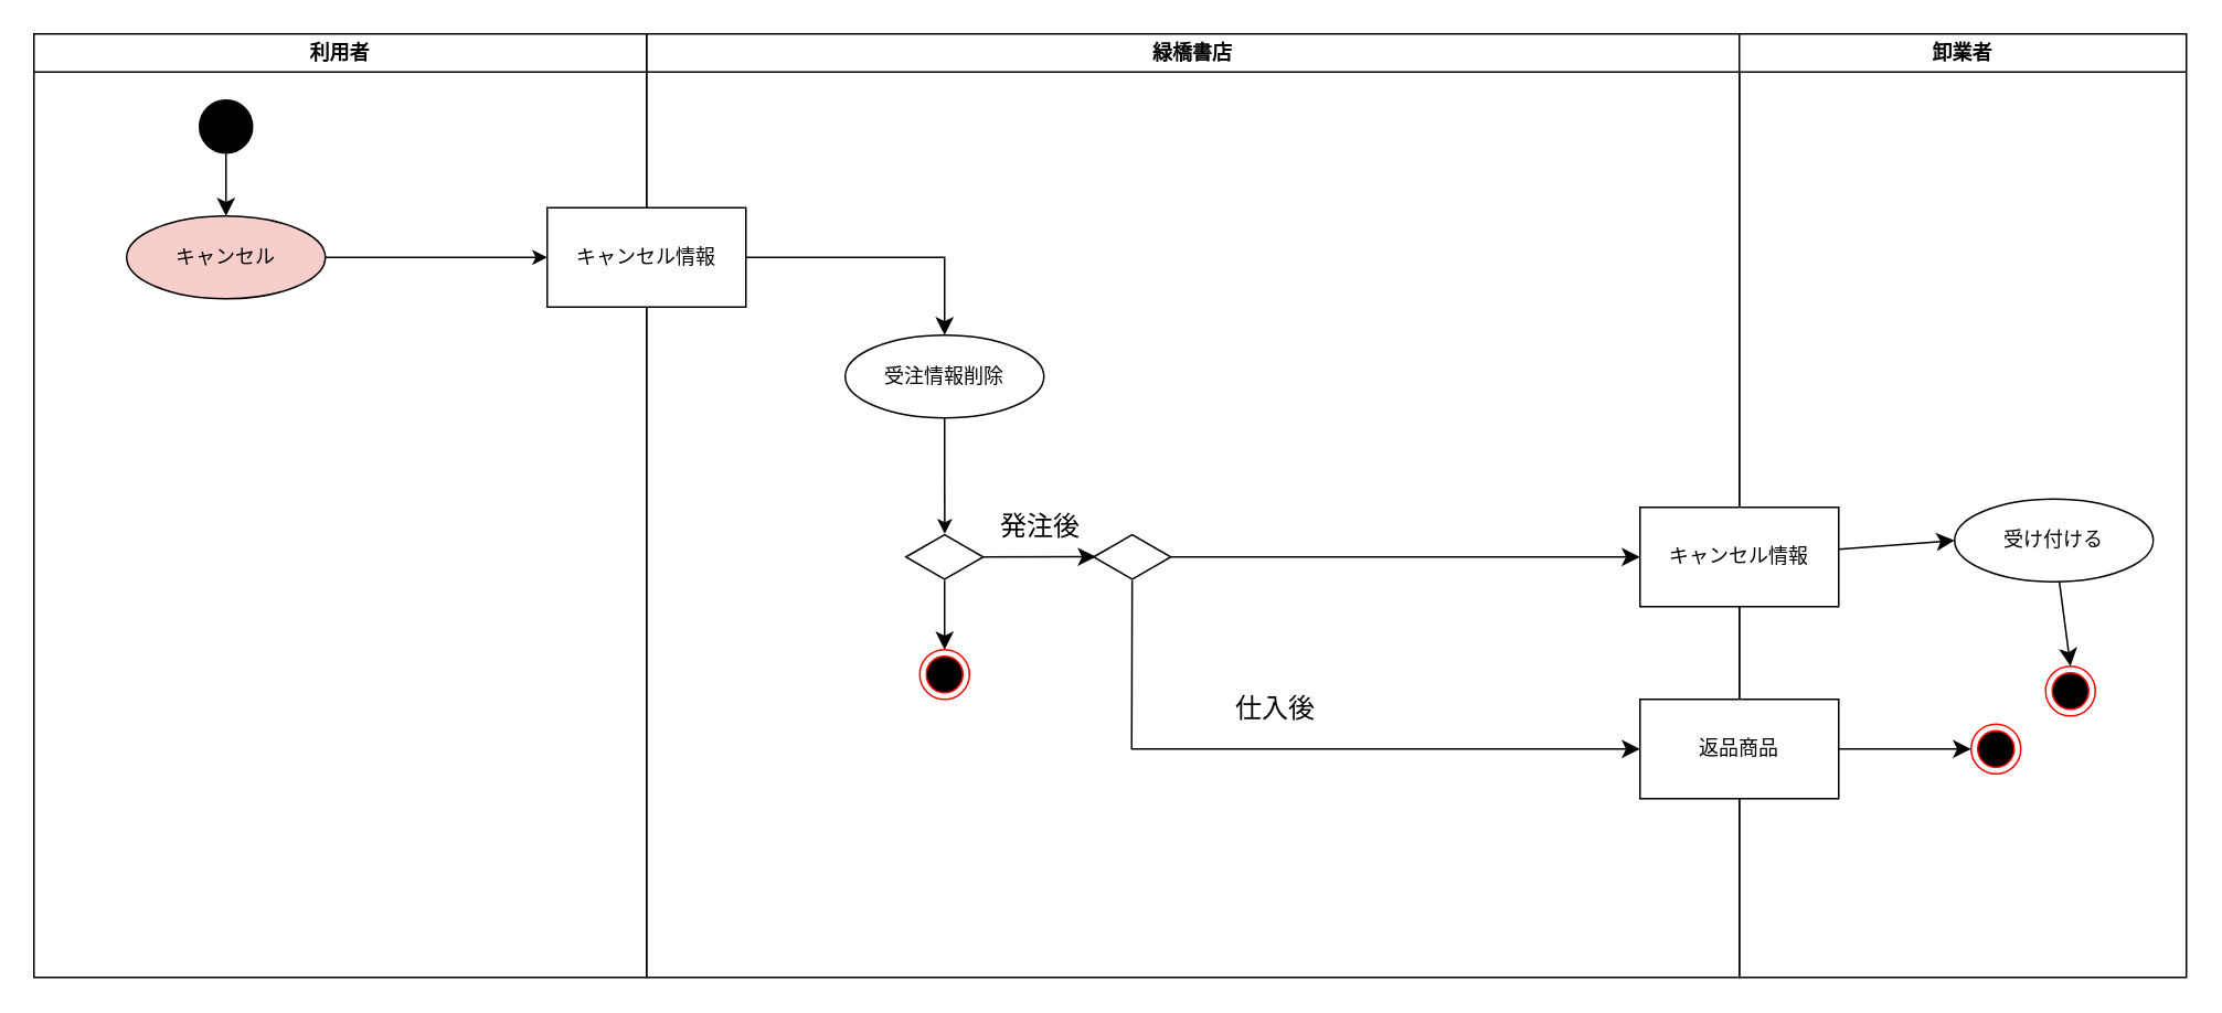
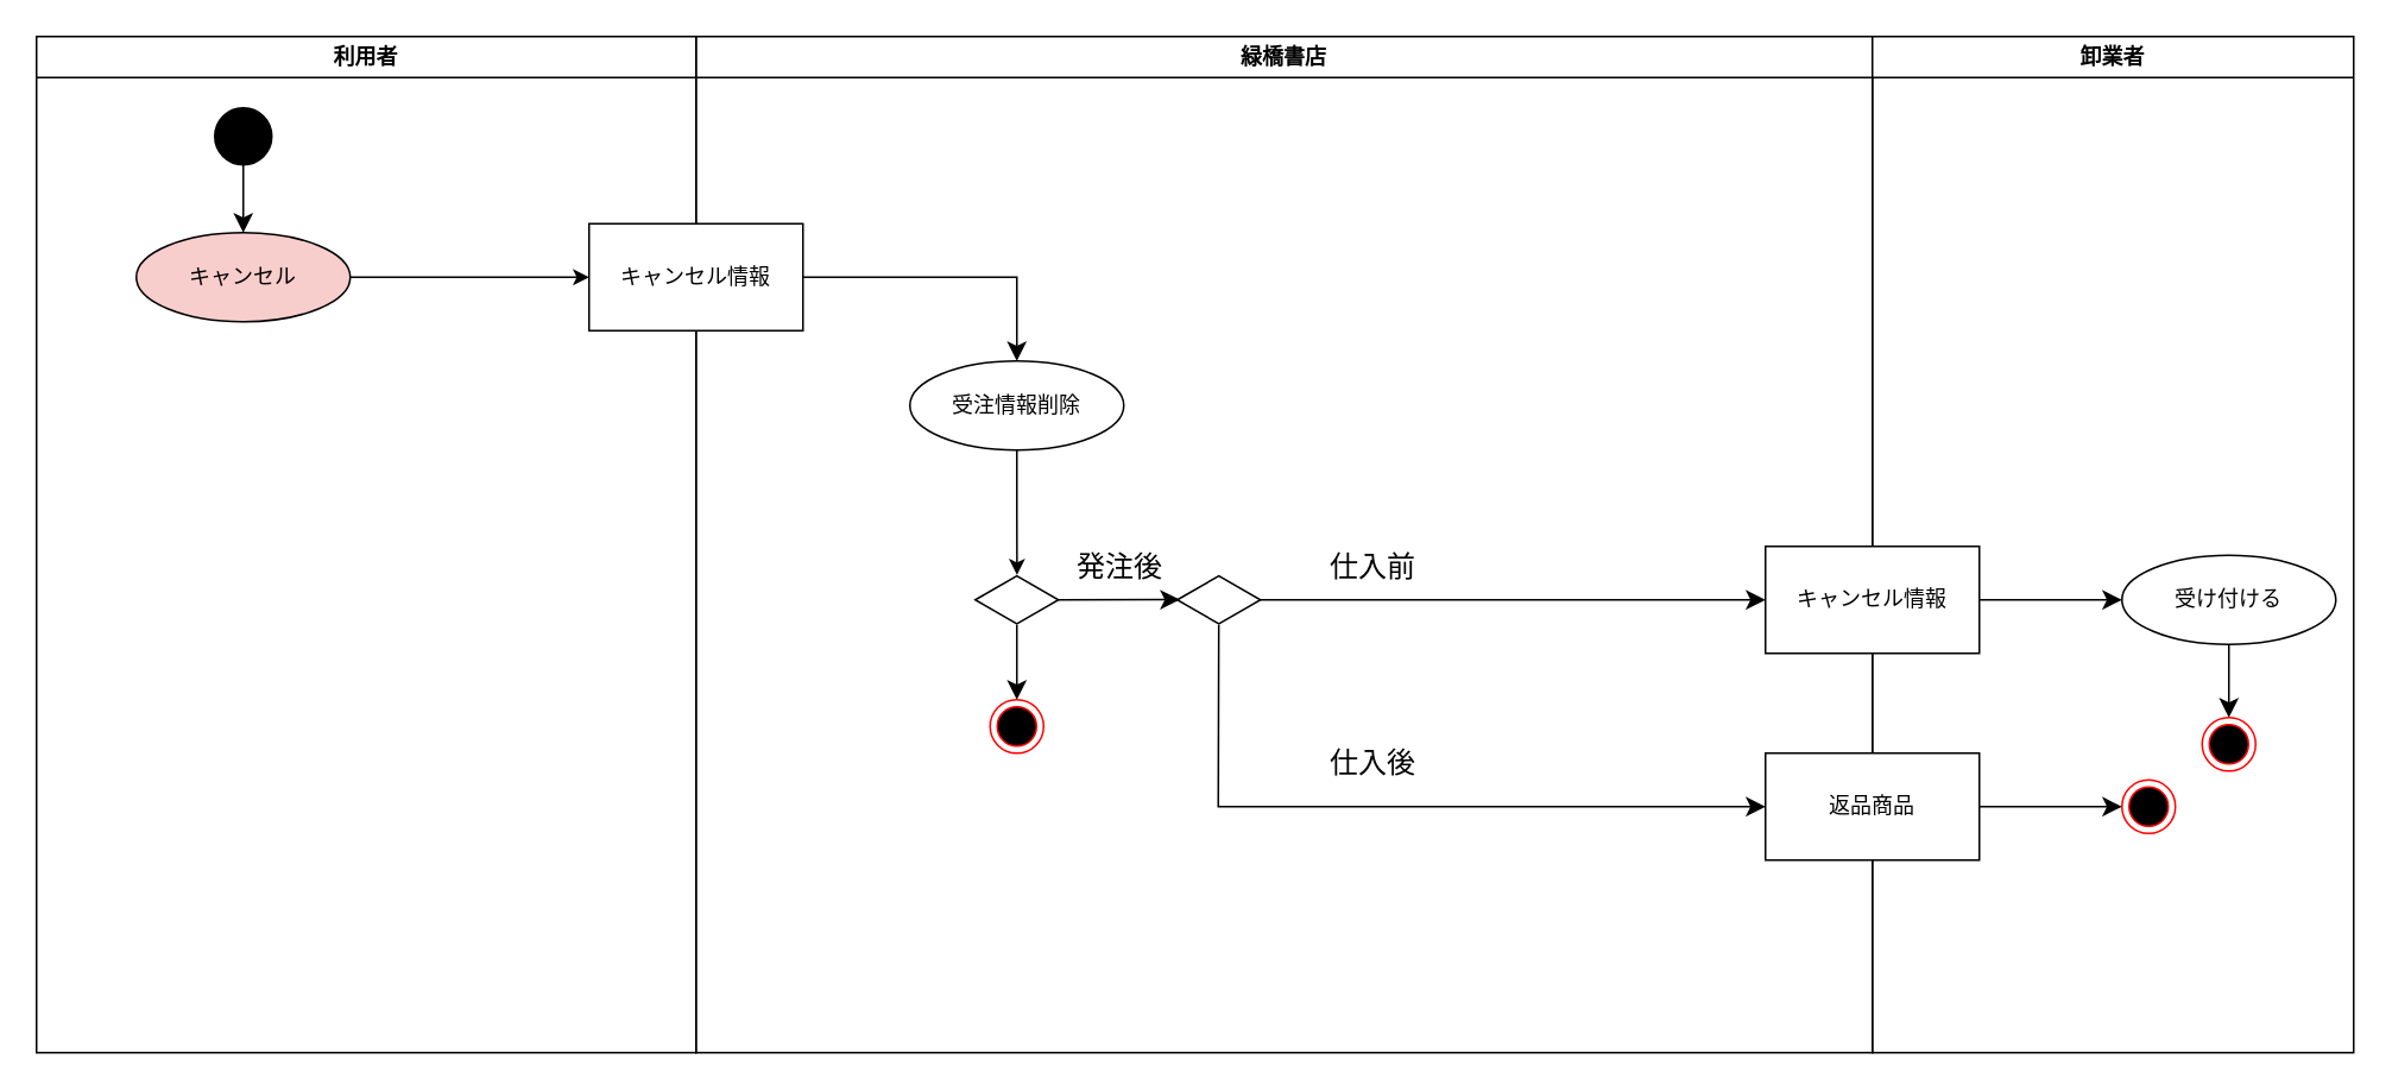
  <mxCell id="0" />
  <mxCell id="1" parent="0" />
  <mxCell id="2" value="緑橋書店" style="swimlane;whiteSpace=wrap" parent="1" vertex="1"><mxGeometry x="390" y="20" width="660" height="570" as="geometry" /></mxCell>
  <mxCell id="3" style="edgeStyle=none;curved=1;rounded=0;orthogonalLoop=1;jettySize=auto;html=1;entryX=0.5;entryY=0;entryDx=0;entryDy=0;fontSize=12;startSize=8;endSize=8;" edge="1" parent="2" source="4" target="11"><mxGeometry relative="1" as="geometry" /></mxCell>
  <mxCell id="4" value="" style="html=1;whiteSpace=wrap;aspect=fixed;shape=isoRectangle;" parent="2" vertex="1"><mxGeometry x="156.67" y="302" width="46.67" height="28" as="geometry" /></mxCell>
  <mxCell id="5" value="" style="html=1;whiteSpace=wrap;aspect=fixed;shape=isoRectangle;" parent="2" vertex="1"><mxGeometry x="270" y="302" width="46.67" height="28" as="geometry" /></mxCell>
  <mxCell id="6" value="発注後" style="text;strokeColor=none;fillColor=none;html=1;align=center;verticalAlign=middle;whiteSpace=wrap;rounded=0;fontSize=16;" parent="2" vertex="1"><mxGeometry x="207.84" y="282" width="60" height="30" as="geometry" /></mxCell>
+ <mxCell id="7" value="仕入前" style="text;strokeColor=none;fillColor=none;html=1;align=center;verticalAlign=middle;whiteSpace=wrap;rounded=0;fontSize=16;" parent="2" vertex="1"><mxGeometry x="350" y="282" width="60" height="30" as="geometry" /></mxCell>
  <mxCell id="8" value="仕入後" style="text;strokeColor=none;fillColor=none;html=1;align=center;verticalAlign=middle;whiteSpace=wrap;rounded=0;fontSize=16;" parent="2" vertex="1"><mxGeometry x="350" y="392" width="60" height="30" as="geometry" /></mxCell>
  <mxCell id="9" value="受注情報削除" style="ellipse;whiteSpace=wrap;html=1;" parent="2" vertex="1"><mxGeometry x="120.0" y="182" width="120" height="50" as="geometry" /></mxCell>
  <mxCell id="10" style="edgeStyle=orthogonalEdgeStyle;rounded=0;orthogonalLoop=1;jettySize=auto;html=1;exitX=0.5;exitY=1;exitDx=0;exitDy=0;" parent="2" source="9" target="4" edge="1"><mxGeometry relative="1" as="geometry"><mxPoint x="199.5" y="236.0" as="sourcePoint" /><mxPoint x="169.5" y="286" as="targetPoint" /></mxGeometry></mxCell>
  <mxCell id="11" value="" style="ellipse;html=1;shape=endState;fillColor=#000000;strokeColor=#ff0000;" parent="2" vertex="1"><mxGeometry x="165.01" y="372" width="30" height="30" as="geometry" /></mxCell>
  <mxCell id="12" style="edgeStyle=none;curved=1;rounded=0;orthogonalLoop=1;jettySize=auto;html=1;entryX=0.031;entryY=0.495;entryDx=0;entryDy=0;entryPerimeter=0;fontSize=12;startSize=8;endSize=8;" edge="1" parent="2" source="4" target="5"><mxGeometry relative="1" as="geometry" /></mxCell>
  <mxCell id="13" style="edgeStyle=none;curved=0;rounded=0;orthogonalLoop=1;jettySize=auto;html=1;fontSize=12;startSize=8;endSize=8;entryX=0.5;entryY=0;entryDx=0;entryDy=0;" edge="1" parent="2" source="19" target="9"><mxGeometry relative="1" as="geometry"><mxPoint x="200" y="142" as="targetPoint" /><Array as="points"><mxPoint x="180" y="135" /></Array></mxGeometry></mxCell>
  <mxCell id="14" value="利用者" style="swimlane;whiteSpace=wrap;strokeColor=default;" parent="1" vertex="1"><mxGeometry x="20" y="20" width="370" height="570" as="geometry" /></mxCell>
  <mxCell id="15" style="edgeStyle=none;curved=1;rounded=0;orthogonalLoop=1;jettySize=auto;html=1;entryX=0.5;entryY=0;entryDx=0;entryDy=0;fontSize=12;startSize=8;endSize=8;" edge="1" parent="14" source="16" target="17"><mxGeometry relative="1" as="geometry" /></mxCell>
  <mxCell id="16" value="" style="ellipse;whiteSpace=wrap;html=1;aspect=fixed;fillColor=#000000;" parent="14" vertex="1"><mxGeometry x="100" y="40" width="32" height="32" as="geometry" /></mxCell>
  <mxCell id="17" value="キャンセル" style="ellipse;whiteSpace=wrap;html=1;fillColor=#f8cecc;" parent="14" vertex="1"><mxGeometry x="56" y="110" width="120" height="50" as="geometry" /></mxCell>
  <mxCell id="18" style="edgeStyle=orthogonalEdgeStyle;rounded=0;orthogonalLoop=1;jettySize=auto;html=1;entryX=0;entryY=0.5;entryDx=0;entryDy=0;" parent="14" source="17" target="19" edge="1"><mxGeometry relative="1" as="geometry"><mxPoint x="250" y="135" as="targetPoint" /></mxGeometry></mxCell>
  <mxCell id="19" value="キャンセル情報" style="rounded=0;whiteSpace=wrap;html=1;" parent="14" vertex="1"><mxGeometry x="310" y="105" width="120" height="60" as="geometry" /></mxCell>
  <mxCell id="20" value="卸業者" style="swimlane;whiteSpace=wrap" parent="1" vertex="1"><mxGeometry x="1050" y="20" width="270" height="570" as="geometry" /></mxCell>
  <mxCell id="21" value="" style="ellipse;html=1;shape=endState;fillColor=#000000;strokeColor=#ff0000;" vertex="1" parent="20"><mxGeometry x="185" y="382" width="30" height="30" as="geometry" /></mxCell>
  <mxCell id="22" value="" style="ellipse;html=1;shape=endState;fillColor=#000000;strokeColor=#ff0000;" vertex="1" parent="20"><mxGeometry x="140" y="417" width="30" height="30" as="geometry" /></mxCell>
  <mxCell id="23" style="edgeStyle=none;curved=1;rounded=0;orthogonalLoop=1;jettySize=auto;html=1;entryX=0.5;entryY=0;entryDx=0;entryDy=0;fontSize=12;startSize=8;endSize=8;" edge="1" parent="20" source="24" target="21"><mxGeometry relative="1" as="geometry" /></mxCell>
- <mxCell id="24" value="受け付ける" style="ellipse;whiteSpace=wrap;html=1;" vertex="1" parent="20"><mxGeometry x="130" y="281" width="120" height="50" as="geometry" /></mxCell>
+ <mxCell id="24" value="受け付ける" style="ellipse;whiteSpace=wrap;html=1;" vertex="1" parent="20"><mxGeometry x="140" y="291" width="120" height="50" as="geometry" /></mxCell>
  <mxCell id="25" value="返品商品" style="rounded=0;whiteSpace=wrap;html=1;" parent="20" vertex="1"><mxGeometry x="-60" y="402" width="120" height="60" as="geometry" /></mxCell>
  <mxCell id="26" style="edgeStyle=none;curved=1;rounded=0;orthogonalLoop=1;jettySize=auto;html=1;fontSize=12;startSize=8;endSize=8;entryX=0;entryY=0.5;entryDx=0;entryDy=0;" edge="1" parent="20" source="25" target="22"><mxGeometry relative="1" as="geometry"><mxPoint x="140" y="432" as="targetPoint" /><Array as="points"><mxPoint x="100" y="432" /></Array></mxGeometry></mxCell>
  <mxCell id="27" value="キャンセル情報" style="rounded=0;whiteSpace=wrap;html=1;" parent="20" vertex="1"><mxGeometry x="-60" y="286" width="120" height="60" as="geometry" /></mxCell>
  <mxCell id="28" style="edgeStyle=none;curved=1;rounded=0;orthogonalLoop=1;jettySize=auto;html=1;entryX=0;entryY=0.5;entryDx=0;entryDy=0;fontSize=12;startSize=8;endSize=8;" edge="1" parent="20" source="27" target="24"><mxGeometry relative="1" as="geometry" /></mxCell>
  <mxCell id="29" style="edgeStyle=none;curved=1;rounded=0;orthogonalLoop=1;jettySize=auto;html=1;fontSize=12;startSize=8;endSize=8;entryX=0;entryY=0.5;entryDx=0;entryDy=0;" edge="1" parent="1" source="5" target="27"><mxGeometry relative="1" as="geometry"><mxPoint x="980" y="332" as="targetPoint" /></mxGeometry></mxCell>
  <mxCell id="30" style="edgeStyle=none;curved=0;rounded=0;orthogonalLoop=1;jettySize=auto;html=1;fontSize=12;startSize=8;endSize=8;entryX=0;entryY=0.5;entryDx=0;entryDy=0;" edge="1" parent="1" source="5" target="25"><mxGeometry relative="1" as="geometry"><mxPoint x="710" y="482" as="targetPoint" /><Array as="points"><mxPoint x="683" y="452" /></Array></mxGeometry></mxCell>
